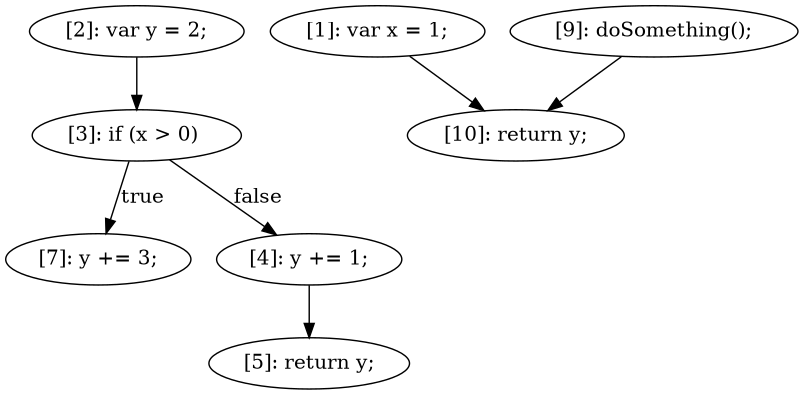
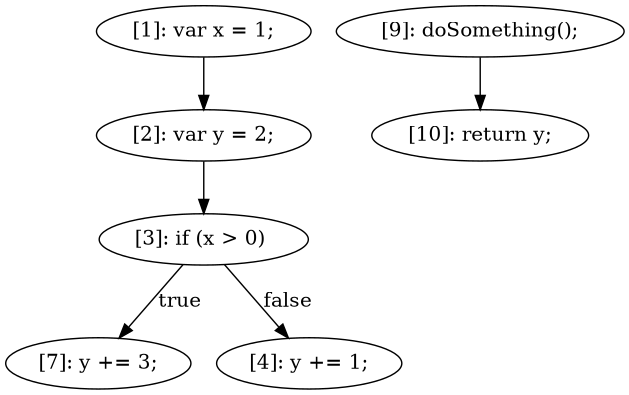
  digraph {
-   n1 [label="[5]: return y;\n"]
    n2 [label="[3]: if (x > 0) "]
    n3 [label="[7]: y += 3;\n"]
    n4 [label="[4]: y += 1;\n"]
    n5 [label="[1]: var x = 1;\n"]
    n6 [label="[2]: var y = 2;\n"]
    n7 [label="[9]: doSomething();\n"]
    n8 [label="[10]: return y;\n"]
    n2 -> n3 [label=true]
    n2 -> n4 [label=false]
-   n4 -> n1
-   n5 -> n8
+   n5 -> n6
    n6 -> n2
    n7 -> n8
  }
